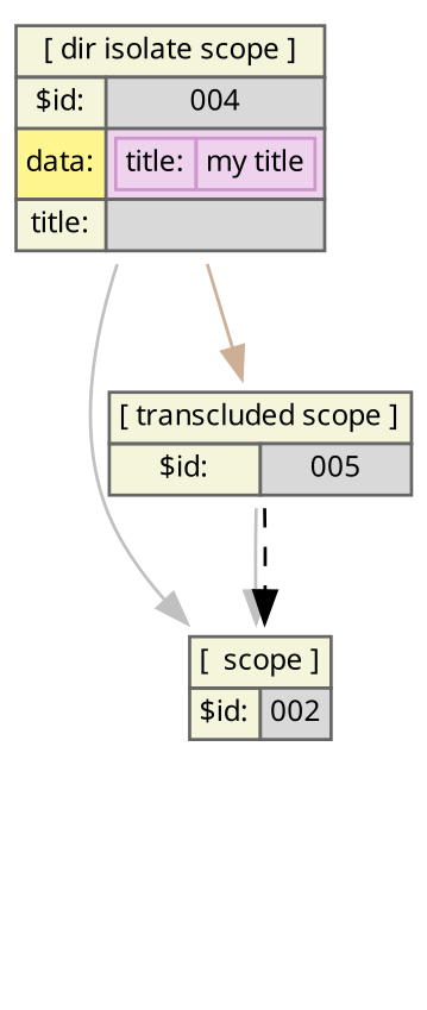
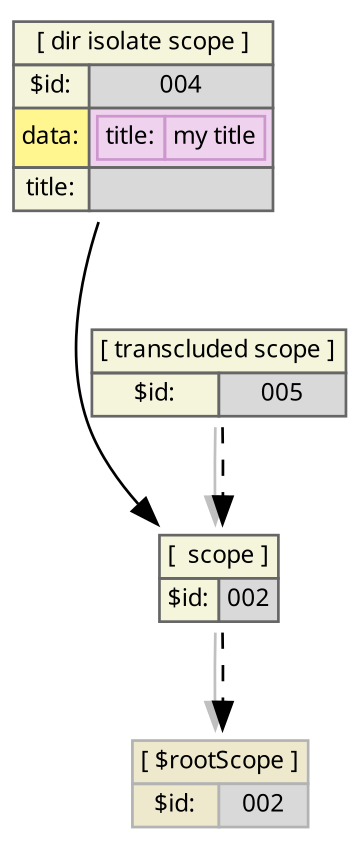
  digraph {
    nodesep=0.05
    rankdir=TB
    node [fontname=sans fontsize=9 margin="0.02, 0.05" shape=plaintext]
    edge [color=gray]
+   n1 [height=0.2 label=<<table bgcolor="cornsilk2" color="gray70" border="0" cellborder="1" cellpadding="2" cellspacing="0"> <tr><td colspan="2" port="proto">[ $rootScope ]</td></tr> <tr><td>$id:</td><td bgcolor="gray85">002</td></tr> </table>>]
    n2 [height=0.2 label=<<table bgcolor="beige" color="gray40" border="0" cellborder="1" cellpadding="2" cellspacing="0"> <tr><td colspan="2" port="proto">[  scope ]</td></tr> <tr><td>$id:</td><td bgcolor="gray85">002</td></tr> </table>>]
    n3 [height=0.2 label=<<table bgcolor="beige" color="gray40" border="0" cellborder="1" cellpadding="2" cellspacing="0"> <tr><td colspan="2" port="proto">[ dir isolate scope ]</td></tr> <tr><td>$id:</td><td bgcolor="gray85">004</td></tr> <tr><td bgcolor="khaki1">data:</td><td bgcolor="thistle2"><table border="0" cellpadding="2" cellspacing="0" cellborder="1" bgcolor="thistle2" color="plum3"><tr><td>title:</td><td>my title</td></tr></table></td></tr> <tr><td>title:</td><td bgcolor="gray85"></td></tr> </table>>]
    n4 [height=0.2 label=<<table bgcolor="beige" color="gray40" border="0" cellborder="1" cellpadding="2" cellspacing="0"> <tr><td colspan="2" port="proto">[ transcluded scope ]</td></tr> <tr><td>$id:</td><td bgcolor="gray85">005</td></tr> </table>>]
-   n3 -> n2
-   n3 -> n4 [color=peachpuff3 style=solid]
+   n2 -> n1
+   n2 -> n1 [style=dashed color=""]
+   n3 -> n2 [color=black]
    n4 -> n2
    n4 -> n2 [style=dashed color=""]
  }
